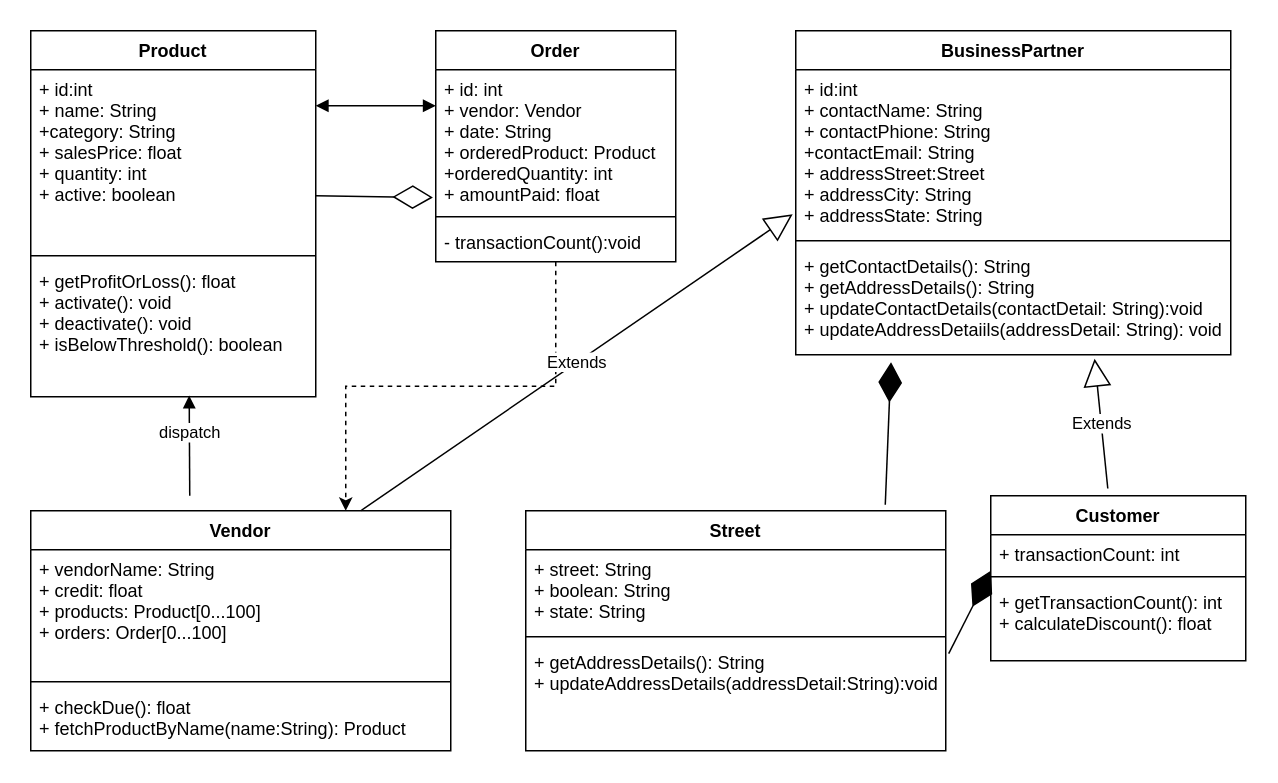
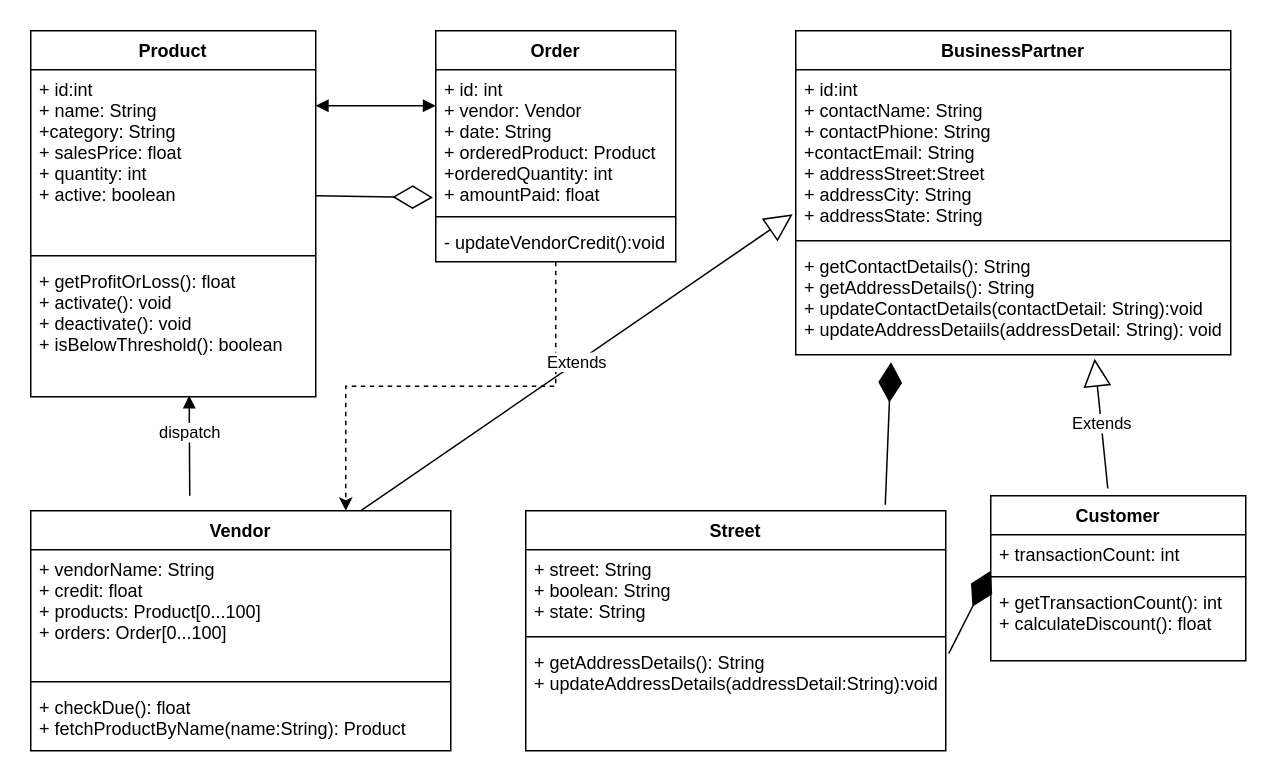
  <mxCell id="0" />
  <mxCell id="1" parent="0" />
  <mxCell id="2" value="Product" style="swimlane;fontStyle=1;align=center;verticalAlign=top;childLayout=stackLayout;horizontal=1;startSize=26;horizontalStack=0;resizeParent=1;resizeParentMax=0;resizeLast=0;collapsible=1;marginBottom=0;" vertex="1" parent="1"><mxGeometry x="20" y="20" width="190" height="244" as="geometry"><mxRectangle x="30" y="60" width="100" height="26" as="alternateBounds" /></mxGeometry></mxCell>
  <mxCell id="3" value="+ id:int&#10;+ name: String&#10;&#09;&#09;+category: String&#10;+ salesPrice: float&#10;+ quantity: int&#10;&#09;&#09;+ active: boolean&#10;" style="text;strokeColor=none;fillColor=none;align=left;verticalAlign=top;spacingLeft=4;spacingRight=4;overflow=hidden;rotatable=0;points=[[0,0.5],[1,0.5]];portConstraint=eastwest;" vertex="1" parent="2"><mxGeometry y="26" width="190" height="120" as="geometry" /></mxCell>
  <mxCell id="4" value="" style="line;strokeWidth=1;fillColor=none;align=left;verticalAlign=middle;spacingTop=-1;spacingLeft=3;spacingRight=3;rotatable=0;labelPosition=right;points=[];portConstraint=eastwest;" vertex="1" parent="2"><mxGeometry y="146" width="190" height="8" as="geometry" /></mxCell>
  <mxCell id="5" value="+ getProfitOrLoss(): float&#10;+ activate(): void&#10;+ deactivate(): void&#10;+ isBelowThreshold(): boolean" style="text;strokeColor=none;fillColor=none;align=left;verticalAlign=top;spacingLeft=4;spacingRight=4;overflow=hidden;rotatable=0;points=[[0,0.5],[1,0.5]];portConstraint=eastwest;" vertex="1" parent="2"><mxGeometry y="154" width="190" height="90" as="geometry" /></mxCell>
  <mxCell id="6" style="edgeStyle=orthogonalEdgeStyle;rounded=0;orthogonalLoop=1;jettySize=auto;html=1;entryX=0.75;entryY=0;entryDx=0;entryDy=0;dashed=1;" edge="1" parent="1" source="7" target="23"><mxGeometry relative="1" as="geometry" /></mxCell>
  <mxCell id="7" value="Order" style="swimlane;fontStyle=1;align=center;verticalAlign=top;childLayout=stackLayout;horizontal=1;startSize=26;horizontalStack=0;resizeParent=1;resizeParentMax=0;resizeLast=0;collapsible=1;marginBottom=0;" vertex="1" parent="1"><mxGeometry x="290" y="20" width="160" height="154" as="geometry"><mxRectangle x="180" y="60" width="90" height="26" as="alternateBounds" /></mxGeometry></mxCell>
  <mxCell id="8" value="+ id: int&#10;+ vendor: Vendor&#10;+ date: String&#10;+ orderedProduct: Product&#10;+orderedQuantity: int&#10;+ amountPaid: float" style="text;strokeColor=none;fillColor=none;align=left;verticalAlign=top;spacingLeft=4;spacingRight=4;overflow=hidden;rotatable=0;points=[[0,0.5],[1,0.5]];portConstraint=eastwest;" vertex="1" parent="7"><mxGeometry y="26" width="160" height="94" as="geometry" /></mxCell>
  <mxCell id="9" value="" style="line;strokeWidth=1;fillColor=none;align=left;verticalAlign=middle;spacingTop=-1;spacingLeft=3;spacingRight=3;rotatable=0;labelPosition=right;points=[];portConstraint=eastwest;" vertex="1" parent="7"><mxGeometry y="120" width="160" height="8" as="geometry" /></mxCell>
- <mxCell id="10" value="- transactionCount():void" style="text;strokeColor=none;fillColor=none;align=left;verticalAlign=top;spacingLeft=4;spacingRight=4;overflow=hidden;rotatable=0;points=[[0,0.5],[1,0.5]];portConstraint=eastwest;" vertex="1" parent="7"><mxGeometry y="128" width="160" height="26" as="geometry" /></mxCell>
+ <mxCell id="10" value="- updateVendorCredit():void" style="text;strokeColor=none;fillColor=none;align=left;verticalAlign=top;spacingLeft=4;spacingRight=4;overflow=hidden;rotatable=0;points=[[0,0.5],[1,0.5]];portConstraint=eastwest;" vertex="1" parent="7"><mxGeometry y="128" width="160" height="26" as="geometry" /></mxCell>
  <mxCell id="11" value="Street" style="swimlane;fontStyle=1;align=center;verticalAlign=top;childLayout=stackLayout;horizontal=1;startSize=26;horizontalStack=0;resizeParent=1;resizeParentMax=0;resizeLast=0;collapsible=1;marginBottom=0;" vertex="1" parent="1"><mxGeometry x="350" y="340" width="280" height="160" as="geometry"><mxRectangle x="390" y="430" width="80" height="26" as="alternateBounds" /></mxGeometry></mxCell>
  <mxCell id="12" value="+ street: String&#10;+ boolean: String&#10;+ state: String" style="text;strokeColor=none;fillColor=none;align=left;verticalAlign=top;spacingLeft=4;spacingRight=4;overflow=hidden;rotatable=0;points=[[0,0.5],[1,0.5]];portConstraint=eastwest;" vertex="1" parent="11"><mxGeometry y="26" width="280" height="54" as="geometry" /></mxCell>
  <mxCell id="13" value="" style="line;strokeWidth=1;fillColor=none;align=left;verticalAlign=middle;spacingTop=-1;spacingLeft=3;spacingRight=3;rotatable=0;labelPosition=right;points=[];portConstraint=eastwest;" vertex="1" parent="11"><mxGeometry y="80" width="280" height="8" as="geometry" /></mxCell>
  <mxCell id="14" value="+ getAddressDetails(): String&#10;+ updateAddressDetails(addressDetail:String):void" style="text;strokeColor=none;fillColor=none;align=left;verticalAlign=top;spacingLeft=4;spacingRight=4;overflow=hidden;rotatable=0;points=[[0,0.5],[1,0.5]];portConstraint=eastwest;" vertex="1" parent="11"><mxGeometry y="88" width="280" height="72" as="geometry" /></mxCell>
  <mxCell id="15" value="BusinessPartner" style="swimlane;fontStyle=1;align=center;verticalAlign=top;childLayout=stackLayout;horizontal=1;startSize=26;horizontalStack=0;resizeParent=1;resizeParentMax=0;resizeLast=0;collapsible=1;marginBottom=0;" vertex="1" parent="1"><mxGeometry x="530" y="20" width="290" height="216" as="geometry"><mxRectangle x="540" y="70" width="130" height="26" as="alternateBounds" /></mxGeometry></mxCell>
  <mxCell id="16" value="+ id:int&#10;+ contactName: String&#10;+ contactPhione: String&#10;+contactEmail: String&#10;+ addressStreet:Street&#10;+ addressCity: String&#10;+ addressState: String" style="text;strokeColor=none;fillColor=none;align=left;verticalAlign=top;spacingLeft=4;spacingRight=4;overflow=hidden;rotatable=0;points=[[0,0.5],[1,0.5]];portConstraint=eastwest;" vertex="1" parent="15"><mxGeometry y="26" width="290" height="110" as="geometry" /></mxCell>
  <mxCell id="17" value="" style="line;strokeWidth=1;fillColor=none;align=left;verticalAlign=middle;spacingTop=-1;spacingLeft=3;spacingRight=3;rotatable=0;labelPosition=right;points=[];portConstraint=eastwest;" vertex="1" parent="15"><mxGeometry y="136" width="290" height="8" as="geometry" /></mxCell>
  <mxCell id="18" value="+ getContactDetails(): String&#10;+ getAddressDetails(): String&#10;+ updateContactDetails(contactDetail: String):void&#10;+ updateAddressDetaiils(addressDetail: String): void&#10;" style="text;strokeColor=none;fillColor=none;align=left;verticalAlign=top;spacingLeft=4;spacingRight=4;overflow=hidden;rotatable=0;points=[[0,0.5],[1,0.5]];portConstraint=eastwest;" vertex="1" parent="15"><mxGeometry y="144" width="290" height="72" as="geometry" /></mxCell>
  <mxCell id="19" value="Customer" style="swimlane;fontStyle=1;align=center;verticalAlign=top;childLayout=stackLayout;horizontal=1;startSize=26;horizontalStack=0;resizeParent=1;resizeParentMax=0;resizeLast=0;collapsible=1;marginBottom=0;" vertex="1" parent="1"><mxGeometry x="660" y="330" width="170" height="110" as="geometry"><mxRectangle x="550" y="300" width="90" height="26" as="alternateBounds" /></mxGeometry></mxCell>
  <mxCell id="20" value="+ transactionCount: int&#10;" style="text;strokeColor=none;fillColor=none;align=left;verticalAlign=top;spacingLeft=4;spacingRight=4;overflow=hidden;rotatable=0;points=[[0,0.5],[1,0.5]];portConstraint=eastwest;" vertex="1" parent="19"><mxGeometry y="26" width="170" height="24" as="geometry" /></mxCell>
  <mxCell id="21" value="" style="line;strokeWidth=1;fillColor=none;align=left;verticalAlign=middle;spacingTop=-1;spacingLeft=3;spacingRight=3;rotatable=0;labelPosition=right;points=[];portConstraint=eastwest;" vertex="1" parent="19"><mxGeometry y="50" width="170" height="8" as="geometry" /></mxCell>
  <mxCell id="22" value="+ getTransactionCount(): int&#10;+ calculateDiscount(): float" style="text;strokeColor=none;fillColor=none;align=left;verticalAlign=top;spacingLeft=4;spacingRight=4;overflow=hidden;rotatable=0;points=[[0,0.5],[1,0.5]];portConstraint=eastwest;" vertex="1" parent="19"><mxGeometry y="58" width="170" height="52" as="geometry" /></mxCell>
  <mxCell id="23" value="Vendor" style="swimlane;fontStyle=1;align=center;verticalAlign=top;childLayout=stackLayout;horizontal=1;startSize=26;horizontalStack=0;resizeParent=1;resizeParentMax=0;resizeLast=0;collapsible=1;marginBottom=0;" vertex="1" parent="1"><mxGeometry x="20" y="340" width="280" height="160" as="geometry" /></mxCell>
  <mxCell id="24" value="+ vendorName: String&#10;+ credit: float&#10;+ products: Product[0...100]&#10;+ orders: Order[0...100]" style="text;strokeColor=none;fillColor=none;align=left;verticalAlign=top;spacingLeft=4;spacingRight=4;overflow=hidden;rotatable=0;points=[[0,0.5],[1,0.5]];portConstraint=eastwest;" vertex="1" parent="23"><mxGeometry y="26" width="280" height="84" as="geometry" /></mxCell>
  <mxCell id="25" value="" style="line;strokeWidth=1;fillColor=none;align=left;verticalAlign=middle;spacingTop=-1;spacingLeft=3;spacingRight=3;rotatable=0;labelPosition=right;points=[];portConstraint=eastwest;" vertex="1" parent="23"><mxGeometry y="110" width="280" height="8" as="geometry" /></mxCell>
  <mxCell id="26" value="+ checkDue(): float&#10;+ fetchProductByName(name:String): Product" style="text;strokeColor=none;fillColor=none;align=left;verticalAlign=top;spacingLeft=4;spacingRight=4;overflow=hidden;rotatable=0;points=[[0,0.5],[1,0.5]];portConstraint=eastwest;" vertex="1" parent="23"><mxGeometry y="118" width="280" height="42" as="geometry" /></mxCell>
  <mxCell id="27" value="" style="endArrow=diamondThin;endFill=0;endSize=24;html=1;rounded=0;entryX=-0.012;entryY=0.906;entryDx=0;entryDy=0;entryPerimeter=0;" edge="1" parent="1" target="8"><mxGeometry width="160" relative="1" as="geometry"><mxPoint x="210" y="130" as="sourcePoint" /><mxPoint x="270" y="130" as="targetPoint" /></mxGeometry></mxCell>
  <mxCell id="28" value="" style="endArrow=diamondThin;endFill=1;endSize=24;html=1;rounded=0;entryX=0.219;entryY=1.069;entryDx=0;entryDy=0;entryPerimeter=0;exitX=0.856;exitY=-0.025;exitDx=0;exitDy=0;exitPerimeter=0;" edge="1" parent="1" source="11" target="18"><mxGeometry width="160" relative="1" as="geometry"><mxPoint x="420" y="270" as="sourcePoint" /><mxPoint x="580" y="270" as="targetPoint" /></mxGeometry></mxCell>
  <mxCell id="29" value="Extends" style="endArrow=block;endSize=16;endFill=0;html=1;rounded=0;entryX=-0.007;entryY=0.876;entryDx=0;entryDy=0;entryPerimeter=0;" edge="1" parent="1" target="16"><mxGeometry width="160" relative="1" as="geometry"><mxPoint x="240" y="340" as="sourcePoint" /><mxPoint x="550" y="190" as="targetPoint" /></mxGeometry></mxCell>
  <mxCell id="30" value="Extends" style="endArrow=block;endSize=16;endFill=0;html=1;rounded=0;entryX=0.687;entryY=1.038;entryDx=0;entryDy=0;entryPerimeter=0;exitX=0.459;exitY=-0.044;exitDx=0;exitDy=0;exitPerimeter=0;" edge="1" parent="1" source="19" target="18"><mxGeometry width="160" relative="1" as="geometry"><mxPoint x="420" y="270" as="sourcePoint" /><mxPoint x="580" y="270" as="targetPoint" /></mxGeometry></mxCell>
  <mxCell id="31" value="" style="endArrow=block;startArrow=block;endFill=1;startFill=1;html=1;rounded=0;" edge="1" parent="1"><mxGeometry width="160" relative="1" as="geometry"><mxPoint x="210" y="70" as="sourcePoint" /><mxPoint x="290" y="70" as="targetPoint" /></mxGeometry></mxCell>
  <mxCell id="32" value="dispatch" style="html=1;verticalAlign=bottom;endArrow=block;rounded=0;entryX=0.556;entryY=0.991;entryDx=0;entryDy=0;entryPerimeter=0;" edge="1" parent="1" target="5"><mxGeometry width="80" relative="1" as="geometry"><mxPoint x="126" y="330" as="sourcePoint" /><mxPoint x="140" y="310" as="targetPoint" /></mxGeometry></mxCell>
  <mxCell id="33" value="" style="endArrow=diamondThin;endFill=1;endSize=24;html=1;rounded=0;entryX=0;entryY=1;entryDx=0;entryDy=0;entryPerimeter=0;exitX=1.007;exitY=0.1;exitDx=0;exitDy=0;exitPerimeter=0;" edge="1" parent="1" source="14" target="20"><mxGeometry width="160" relative="1" as="geometry"><mxPoint x="599.68" y="346" as="sourcePoint" /><mxPoint x="603.51" y="250.968" as="targetPoint" /></mxGeometry></mxCell>
